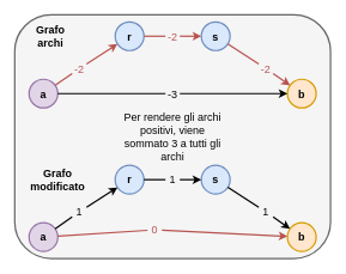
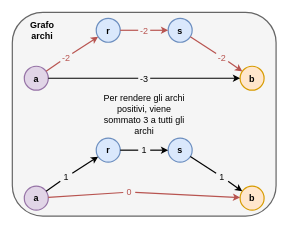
  <mxCell id="0" />
  <mxCell id="1" parent="0" />
  <mxCell id="2" value="" style="rounded=1;whiteSpace=wrap;html=1;fontSize=15;strokeWidth=2;fillColor=#f5f5f5;fontColor=#333333;strokeColor=#666666;" vertex="1" parent="1"><mxGeometry x="20" y="20" width="440" height="340" as="geometry" /></mxCell>
  <mxCell id="3" value="a" style="ellipse;whiteSpace=wrap;html=1;aspect=fixed;fillColor=#e1d5e7;strokeColor=#9673a6;strokeWidth=2;fontSize=15;fontStyle=1" vertex="1" parent="1"><mxGeometry x="40" y="110" width="40" height="40" as="geometry" /></mxCell>
  <mxCell id="4" value="b" style="ellipse;whiteSpace=wrap;html=1;aspect=fixed;fillColor=#ffe6cc;strokeColor=#d79b00;strokeWidth=2;fontSize=15;fontStyle=1" vertex="1" parent="1"><mxGeometry x="400" y="110" width="40" height="40" as="geometry" /></mxCell>
  <mxCell id="5" value="r" style="ellipse;whiteSpace=wrap;html=1;aspect=fixed;fillColor=#dae8fc;strokeColor=#6c8ebf;strokeWidth=2;fontSize=15;fontStyle=1" vertex="1" parent="1"><mxGeometry x="160" y="30" width="40" height="40" as="geometry" /></mxCell>
- <mxCell id="6" value="Grafo modificato" style="text;html=1;strokeColor=none;fillColor=none;align=center;verticalAlign=middle;whiteSpace=wrap;rounded=0;fontSize=15;fontStyle=1" vertex="1" parent="1"><mxGeometry x="40" y="230" width="80" height="40" as="geometry" /></mxCell>
  <mxCell id="7" value="Grafo archi" style="text;html=1;strokeColor=none;fillColor=none;align=center;verticalAlign=middle;whiteSpace=wrap;rounded=0;fontSize=15;fontStyle=1" vertex="1" parent="1"><mxGeometry x="40" y="30" width="60" height="40" as="geometry" /></mxCell>
  <mxCell id="8" value="s" style="ellipse;whiteSpace=wrap;html=1;aspect=fixed;fillColor=#dae8fc;strokeColor=#6c8ebf;strokeWidth=2;fontSize=15;fontStyle=1" vertex="1" parent="1"><mxGeometry x="280" y="30" width="40" height="40" as="geometry" /></mxCell>
  <mxCell id="9" value="" style="endArrow=classic;html=1;rounded=0;fontSize=15;strokeWidth=2;startArrow=none;fillColor=#f8cecc;strokeColor=#b85450;" edge="1" parent="1" source="13" target="5"><mxGeometry width="50" height="50" relative="1" as="geometry"><mxPoint x="110" y="210" as="sourcePoint" /><mxPoint x="190" y="90" as="targetPoint" /></mxGeometry></mxCell>
  <mxCell id="10" value="" style="endArrow=classic;html=1;rounded=0;fontSize=15;strokeWidth=2;startArrow=none;fillColor=#f8cecc;strokeColor=#b85450;" edge="1" parent="1" source="15" target="8"><mxGeometry width="50" height="50" relative="1" as="geometry"><mxPoint x="190" y="170" as="sourcePoint" /><mxPoint x="240" y="120" as="targetPoint" /></mxGeometry></mxCell>
  <mxCell id="11" value="" style="endArrow=classic;html=1;rounded=0;fontSize=15;strokeWidth=2;startArrow=none;fillColor=#f8cecc;strokeColor=#b85450;" edge="1" parent="1" source="17" target="4"><mxGeometry width="50" height="50" relative="1" as="geometry"><mxPoint x="436.665" y="61.059" as="sourcePoint" /><mxPoint x="360" y="140" as="targetPoint" /></mxGeometry></mxCell>
  <mxCell id="12" value="" style="endArrow=classic;html=1;rounded=0;fontSize=15;strokeWidth=2;startArrow=none;" edge="1" parent="1" source="19" target="4"><mxGeometry width="50" height="50" relative="1" as="geometry"><mxPoint x="220" y="200" as="sourcePoint" /><mxPoint x="270" y="150" as="targetPoint" /></mxGeometry></mxCell>
  <mxCell id="13" value="-2" style="text;html=1;strokeColor=none;fillColor=none;align=center;verticalAlign=middle;whiteSpace=wrap;rounded=0;fontSize=15;fontColor=#B85450;" vertex="1" parent="1"><mxGeometry x="100" y="80" width="20" height="30" as="geometry" /></mxCell>
  <mxCell id="14" value="" style="endArrow=none;html=1;rounded=0;fontSize=15;strokeWidth=2;fillColor=#f8cecc;strokeColor=#b85450;" edge="1" parent="1" source="3" target="13"><mxGeometry width="50" height="50" relative="1" as="geometry"><mxPoint x="76.665" y="118.941" as="sourcePoint" /><mxPoint x="163.359" y="61.094" as="targetPoint" /></mxGeometry></mxCell>
  <mxCell id="15" value="-2" style="text;html=1;strokeColor=none;fillColor=none;align=center;verticalAlign=middle;whiteSpace=wrap;rounded=0;fontSize=15;fontColor=#B85450;" vertex="1" parent="1"><mxGeometry x="230" y="40" width="20" height="20" as="geometry" /></mxCell>
  <mxCell id="16" value="" style="endArrow=none;html=1;rounded=0;fontSize=15;strokeWidth=2;fillColor=#f8cecc;strokeColor=#b85450;" edge="1" parent="1" source="5" target="15"><mxGeometry width="50" height="50" relative="1" as="geometry"><mxPoint x="200" y="50" as="sourcePoint" /><mxPoint x="280" y="50" as="targetPoint" /></mxGeometry></mxCell>
  <mxCell id="17" value="-2" style="text;html=1;strokeColor=none;fillColor=none;align=center;verticalAlign=middle;whiteSpace=wrap;rounded=0;fontSize=15;fontColor=#B85450;" vertex="1" parent="1"><mxGeometry x="360" y="85" width="20" height="20" as="geometry" /></mxCell>
  <mxCell id="18" value="" style="endArrow=none;html=1;rounded=0;fontSize=15;strokeWidth=2;fillColor=#f8cecc;strokeColor=#b85450;" edge="1" parent="1" source="8" target="17"><mxGeometry width="50" height="50" relative="1" as="geometry"><mxPoint x="316.665" y="61.059" as="sourcePoint" /><mxPoint x="403.359" y="118.906" as="targetPoint" /></mxGeometry></mxCell>
  <mxCell id="19" value="-3" style="text;html=1;strokeColor=none;fillColor=none;align=center;verticalAlign=middle;whiteSpace=wrap;rounded=0;fontSize=15;fontColor=#000000;" vertex="1" parent="1"><mxGeometry x="230" y="120" width="20" height="20" as="geometry" /></mxCell>
  <mxCell id="20" value="" style="endArrow=none;html=1;rounded=0;fontSize=15;strokeWidth=2;" edge="1" parent="1" source="3" target="19"><mxGeometry width="50" height="50" relative="1" as="geometry"><mxPoint x="80" y="130" as="sourcePoint" /><mxPoint x="400" y="130" as="targetPoint" /></mxGeometry></mxCell>
  <mxCell id="21" value="Per rendere gli archi positivi, viene sommato 3 a tutti gli archi" style="text;html=1;strokeColor=none;fillColor=none;align=center;verticalAlign=middle;whiteSpace=wrap;rounded=0;fontSize=15;fontColor=#000000;" vertex="1" parent="1"><mxGeometry x="165" y="150" width="150" height="80" as="geometry" /></mxCell>
  <mxCell id="22" value="a" style="ellipse;whiteSpace=wrap;html=1;aspect=fixed;fillColor=#e1d5e7;strokeColor=#9673a6;strokeWidth=2;fontSize=15;fontStyle=1" vertex="1" parent="1"><mxGeometry x="40" y="310" width="40" height="40" as="geometry" /></mxCell>
  <mxCell id="23" value="b" style="ellipse;whiteSpace=wrap;html=1;aspect=fixed;fillColor=#ffe6cc;strokeColor=#d79b00;strokeWidth=2;fontSize=15;fontStyle=1" vertex="1" parent="1"><mxGeometry x="400" y="310" width="40" height="40" as="geometry" /></mxCell>
  <mxCell id="24" value="r" style="ellipse;whiteSpace=wrap;html=1;aspect=fixed;fillColor=#dae8fc;strokeColor=#6c8ebf;strokeWidth=2;fontSize=15;fontStyle=1" vertex="1" parent="1"><mxGeometry x="160" y="230" width="40" height="40" as="geometry" /></mxCell>
  <mxCell id="25" value="s" style="ellipse;whiteSpace=wrap;html=1;aspect=fixed;fillColor=#dae8fc;strokeColor=#6c8ebf;strokeWidth=2;fontSize=15;fontStyle=1" vertex="1" parent="1"><mxGeometry x="280" y="230" width="40" height="40" as="geometry" /></mxCell>
  <mxCell id="26" value="" style="endArrow=classic;html=1;rounded=0;fontSize=15;strokeWidth=2;startArrow=none;" edge="1" source="30" target="24" parent="1"><mxGeometry width="50" height="50" relative="1" as="geometry"><mxPoint x="110" y="410" as="sourcePoint" /><mxPoint x="190" y="290" as="targetPoint" /></mxGeometry></mxCell>
  <mxCell id="27" value="" style="endArrow=classic;html=1;rounded=0;fontSize=15;strokeWidth=2;startArrow=none;" edge="1" source="32" target="25" parent="1"><mxGeometry width="50" height="50" relative="1" as="geometry"><mxPoint x="190" y="370" as="sourcePoint" /><mxPoint x="240" y="320" as="targetPoint" /></mxGeometry></mxCell>
  <mxCell id="28" value="" style="endArrow=classic;html=1;rounded=0;fontSize=15;strokeWidth=2;startArrow=none;" edge="1" source="34" target="23" parent="1"><mxGeometry width="50" height="50" relative="1" as="geometry"><mxPoint x="436.665" y="261.059" as="sourcePoint" /><mxPoint x="360" y="340" as="targetPoint" /></mxGeometry></mxCell>
  <mxCell id="29" value="" style="endArrow=classic;html=1;rounded=0;fontSize=15;strokeWidth=2;startArrow=none;fillColor=#f8cecc;strokeColor=#b85450;" edge="1" source="36" target="23" parent="1"><mxGeometry width="50" height="50" relative="1" as="geometry"><mxPoint x="220" y="400" as="sourcePoint" /><mxPoint x="270" y="350" as="targetPoint" /></mxGeometry></mxCell>
  <mxCell id="30" value="1" style="text;html=1;strokeColor=none;fillColor=none;align=center;verticalAlign=middle;whiteSpace=wrap;rounded=0;fontSize=15;" vertex="1" parent="1"><mxGeometry x="100" y="280" width="20" height="30" as="geometry" /></mxCell>
  <mxCell id="31" value="" style="endArrow=none;html=1;rounded=0;fontSize=15;strokeWidth=2;" edge="1" source="22" target="30" parent="1"><mxGeometry width="50" height="50" relative="1" as="geometry"><mxPoint x="76.665" y="318.941" as="sourcePoint" /><mxPoint x="163.359" y="261.094" as="targetPoint" /></mxGeometry></mxCell>
  <mxCell id="32" value="1" style="text;html=1;strokeColor=none;fillColor=none;align=center;verticalAlign=middle;whiteSpace=wrap;rounded=0;fontSize=15;" vertex="1" parent="1"><mxGeometry x="230" y="240" width="20" height="20" as="geometry" /></mxCell>
  <mxCell id="33" value="" style="endArrow=none;html=1;rounded=0;fontSize=15;strokeWidth=2;" edge="1" source="24" target="32" parent="1"><mxGeometry width="50" height="50" relative="1" as="geometry"><mxPoint x="200" y="250" as="sourcePoint" /><mxPoint x="280" y="250" as="targetPoint" /></mxGeometry></mxCell>
  <mxCell id="34" value="1" style="text;html=1;strokeColor=none;fillColor=none;align=center;verticalAlign=middle;whiteSpace=wrap;rounded=0;fontSize=15;" vertex="1" parent="1"><mxGeometry x="360" y="285" width="20" height="20" as="geometry" /></mxCell>
  <mxCell id="35" value="" style="endArrow=none;html=1;rounded=0;fontSize=15;strokeWidth=2;" edge="1" source="25" target="34" parent="1"><mxGeometry width="50" height="50" relative="1" as="geometry"><mxPoint x="316.665" y="261.059" as="sourcePoint" /><mxPoint x="403.359" y="318.906" as="targetPoint" /></mxGeometry></mxCell>
  <mxCell id="36" value="0" style="text;html=1;strokeColor=none;fillColor=none;align=center;verticalAlign=middle;whiteSpace=wrap;rounded=0;fontSize=15;fontColor=#B85450;" vertex="1" parent="1"><mxGeometry x="205" y="310" width="20" height="20" as="geometry" /></mxCell>
  <mxCell id="37" value="" style="endArrow=none;html=1;rounded=0;fontSize=15;strokeWidth=2;fillColor=#f8cecc;strokeColor=#b85450;" edge="1" source="22" target="36" parent="1"><mxGeometry width="50" height="50" relative="1" as="geometry"><mxPoint x="80" y="330" as="sourcePoint" /><mxPoint x="400" y="330" as="targetPoint" /></mxGeometry></mxCell>
